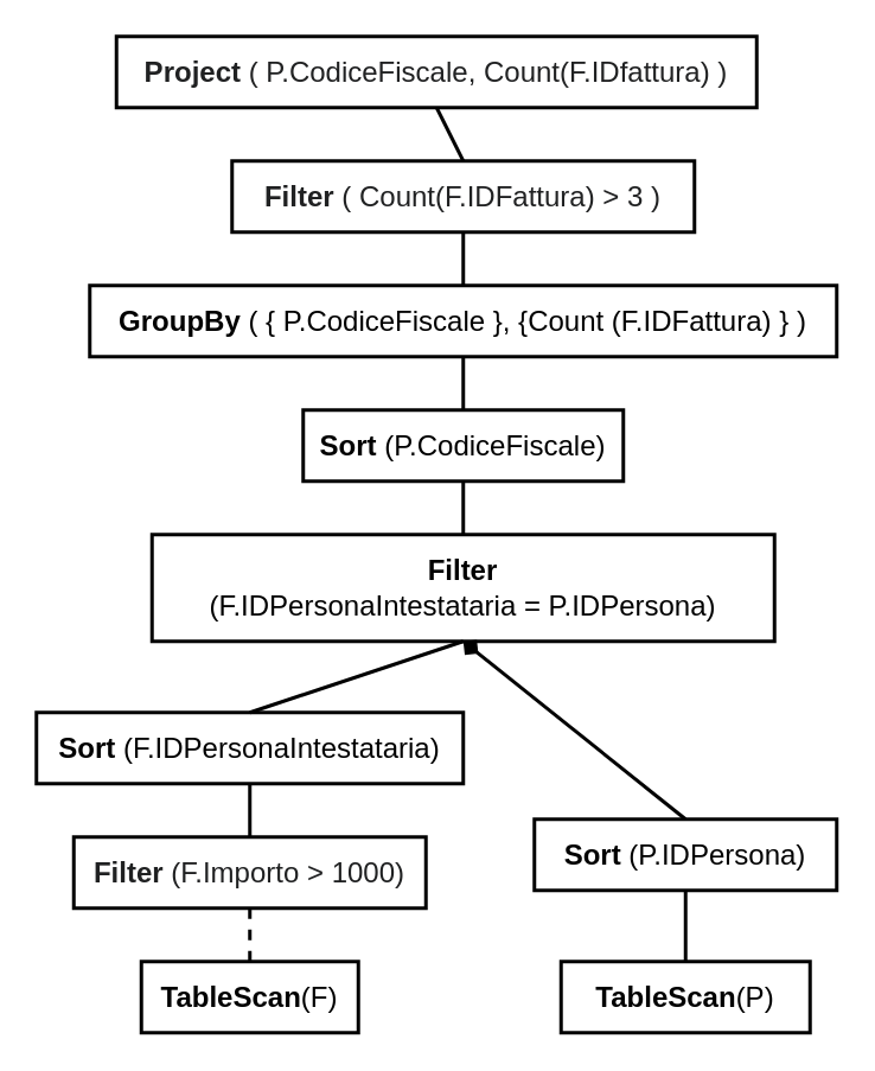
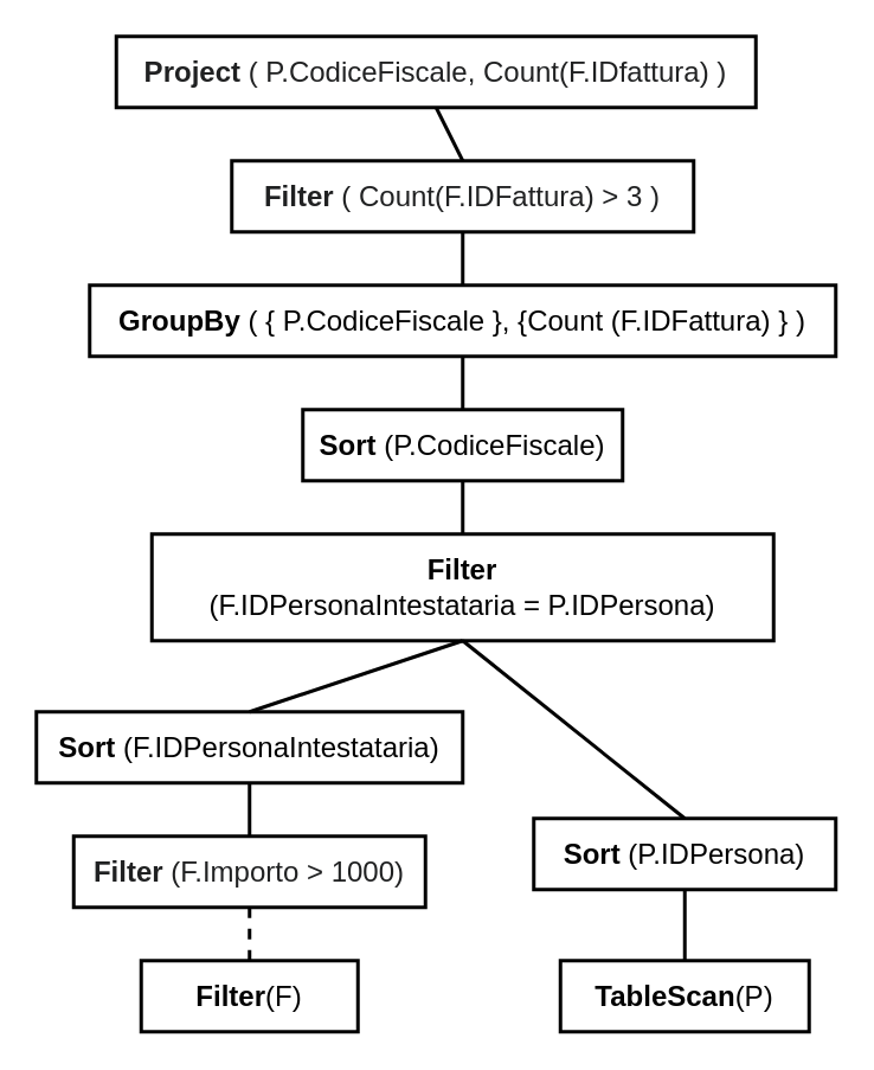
  <mxCell id="0" />
  <mxCell id="1" parent="0" />
  <mxCell id="2" value="&lt;span style=&quot;font-size: 16px&quot;&gt;&lt;b&gt;TableScan&lt;/b&gt;(P)&lt;/span&gt;" style="text;html=1;fillColor=none;align=center;verticalAlign=middle;whiteSpace=wrap;rounded=0;strokeColor=#000000;strokeWidth=2;fontStyle=0;fontSize=16;" parent="1" vertex="1"><mxGeometry x="315" y="540" width="140" height="40" as="geometry" /></mxCell>
- <mxCell id="3" value="&lt;span style=&quot;font-size: 16px&quot;&gt;&lt;b&gt;TableScan&lt;/b&gt;(F)&lt;/span&gt;" style="text;html=1;fillColor=none;align=center;verticalAlign=middle;whiteSpace=wrap;rounded=0;strokeColor=#000000;strokeWidth=2;fontStyle=0;fontSize=16;" parent="1" vertex="1"><mxGeometry x="79" y="540" width="122" height="40" as="geometry" /></mxCell>
+ <mxCell id="3" value="&lt;span style=&quot;font-size: 16px&quot;&gt;&lt;b&gt;Filter&lt;/b&gt;(F)&lt;/span&gt;" style="text;html=1;fillColor=none;align=center;verticalAlign=middle;whiteSpace=wrap;rounded=0;strokeColor=#000000;strokeWidth=2;fontStyle=0;fontSize=16;" parent="1" vertex="1"><mxGeometry x="79" y="540" width="122" height="40" as="geometry" /></mxCell>
  <mxCell id="4" value="&lt;div style=&quot;text-align: left ; font-size: 16px&quot;&gt;&lt;font color=&quot;#202122&quot; face=&quot;sans-serif&quot; style=&quot;font-size: 16px&quot;&gt;&lt;span style=&quot;font-size: 16px ; background-color: rgb(255 , 255 , 255)&quot;&gt;&lt;span style=&quot;font-size: 16px&quot;&gt;&lt;b&gt;Filter&lt;/b&gt; (F.Importo &amp;gt; 1000)&lt;/span&gt;&lt;/span&gt;&lt;/font&gt;&lt;/div&gt;" style="text;html=1;fillColor=none;align=center;verticalAlign=middle;whiteSpace=wrap;rounded=0;strokeColor=#000000;strokeWidth=2;fontStyle=0;fontSize=16;" parent="1" vertex="1"><mxGeometry x="41" y="470" width="198" height="40" as="geometry" /></mxCell>
  <mxCell id="5" value="" style="endArrow=none;html=1;entryX=0.5;entryY=0;entryDx=0;entryDy=0;exitX=0.5;exitY=1;exitDx=0;exitDy=0;fontStyle=0;fontSize=16;strokeWidth=2;dashed=1;" parent="1" source="4" target="3" edge="1"><mxGeometry width="50" height="50" relative="1" as="geometry"><mxPoint x="70" y="710" as="sourcePoint" /><mxPoint x="120" y="660" as="targetPoint" /></mxGeometry></mxCell>
  <mxCell id="6" value="&lt;span style=&quot;text-align: left&quot;&gt;&lt;b&gt;Filter&lt;/b&gt;&lt;br&gt;(F.IDPersonaIntestataria = P.IDPersona)&lt;br style=&quot;font-size: 16px&quot;&gt;&lt;/span&gt;" style="text;html=1;fillColor=none;align=center;verticalAlign=middle;whiteSpace=wrap;rounded=0;strokeColor=#000000;strokeWidth=2;fontStyle=0;fontSize=16;" parent="1" vertex="1"><mxGeometry x="85" y="300" width="350" height="60" as="geometry" /></mxCell>
  <mxCell id="7" value="&lt;font style=&quot;font-size: 16px&quot;&gt;&lt;b&gt;GroupBy&lt;/b&gt; ( { P.CodiceFiscale }, {Count (F.IDFattura) } )&lt;br style=&quot;font-size: 16px&quot;&gt;&lt;/font&gt;" style="text;html=1;fillColor=none;align=center;verticalAlign=middle;whiteSpace=wrap;rounded=0;strokeColor=#000000;strokeWidth=2;fontStyle=0;fontSize=16;" parent="1" vertex="1"><mxGeometry x="50" y="160" width="420" height="40" as="geometry" /></mxCell>
  <mxCell id="8" value="&lt;font color=&quot;#202122&quot; face=&quot;sans-serif&quot; style=&quot;font-size: 16px&quot;&gt;&lt;span style=&quot;font-size: 16px ; background-color: rgb(255 , 255 , 255)&quot;&gt;&lt;b&gt;Project&lt;/b&gt; ( P.CodiceFiscale, Count(F.IDfattura) )&lt;/span&gt;&lt;/font&gt;" style="text;html=1;fillColor=none;align=center;verticalAlign=middle;whiteSpace=wrap;rounded=0;strokeColor=#000000;strokeWidth=2;fontStyle=0;fontSize=16;" parent="1" vertex="1"><mxGeometry x="65" y="20" width="360" height="40" as="geometry" /></mxCell>
- <mxCell id="9" value="" style="endArrow=diamond;html=1;entryX=0.5;entryY=1;entryDx=0;entryDy=0;exitX=0.5;exitY=0;exitDx=0;exitDy=0;fontStyle=0;fontSize=16;strokeWidth=2;" parent="1" source="14" target="6" edge="1"><mxGeometry width="50" height="50" relative="1" as="geometry"><mxPoint x="270" y="500" as="sourcePoint" /><mxPoint x="320" y="450" as="targetPoint" /></mxGeometry></mxCell>
+ <mxCell id="9" value="" style="endArrow=none;html=1;entryX=0.5;entryY=1;entryDx=0;entryDy=0;exitX=0.5;exitY=0;exitDx=0;exitDy=0;fontStyle=0;fontSize=16;strokeWidth=2;" parent="1" source="14" target="6" edge="1"><mxGeometry width="50" height="50" relative="1" as="geometry"><mxPoint x="270" y="500" as="sourcePoint" /><mxPoint x="320" y="450" as="targetPoint" /></mxGeometry></mxCell>
  <mxCell id="10" value="" style="endArrow=none;html=1;entryX=0.5;entryY=1;entryDx=0;entryDy=0;exitX=0.5;exitY=0;exitDx=0;exitDy=0;fontStyle=0;fontSize=16;strokeWidth=2;" parent="1" source="15" target="6" edge="1"><mxGeometry width="50" height="50" relative="1" as="geometry"><mxPoint x="270" y="500" as="sourcePoint" /><mxPoint x="320" y="450" as="targetPoint" /></mxGeometry></mxCell>
  <mxCell id="11" value="&lt;div style=&quot;text-align: left ; font-size: 16px&quot;&gt;&lt;font color=&quot;#202122&quot; face=&quot;sans-serif&quot; style=&quot;font-size: 16px&quot;&gt;&lt;span style=&quot;font-size: 16px ; background-color: rgb(255 , 255 , 255)&quot;&gt;&lt;b&gt;Filter&lt;/b&gt; ( Count(F.IDFattura) &amp;gt; 3 )&lt;/span&gt;&lt;/font&gt;&lt;/div&gt;" style="text;html=1;fillColor=none;align=center;verticalAlign=middle;whiteSpace=wrap;rounded=0;strokeColor=#000000;strokeWidth=2;fontStyle=0;fontSize=16;" parent="1" vertex="1"><mxGeometry x="130" y="90" width="260" height="40" as="geometry" /></mxCell>
  <mxCell id="12" value="" style="endArrow=none;html=1;exitX=0.5;exitY=1;exitDx=0;exitDy=0;entryX=0.5;entryY=0;entryDx=0;entryDy=0;fontStyle=0;fontSize=16;strokeWidth=2;" parent="1" source="11" target="7" edge="1"><mxGeometry width="50" height="50" relative="1" as="geometry"><mxPoint x="265" y="140" as="sourcePoint" /><mxPoint x="258.625" y="219.82" as="targetPoint" /></mxGeometry></mxCell>
  <mxCell id="13" value="" style="endArrow=none;html=1;entryX=0.5;entryY=0;entryDx=0;entryDy=0;exitX=0.5;exitY=1;exitDx=0;exitDy=0;fontStyle=0;fontSize=16;strokeWidth=2;" parent="1" source="8" target="11" edge="1"><mxGeometry width="50" height="50" relative="1" as="geometry"><mxPoint x="280" y="340" as="sourcePoint" /><mxPoint x="330" y="290" as="targetPoint" /></mxGeometry></mxCell>
  <mxCell id="14" value="&lt;font style=&quot;font-size: 16px&quot;&gt;&lt;span style=&quot;font-size: 16px&quot;&gt;&lt;b&gt;Sort&lt;/b&gt; (P.IDPersona)&lt;/span&gt;&lt;/font&gt;" style="text;html=1;fillColor=none;align=center;verticalAlign=middle;whiteSpace=wrap;rounded=0;strokeColor=#000000;strokeWidth=2;fontStyle=0;fontSize=16;" parent="1" vertex="1"><mxGeometry x="300" y="460" width="170" height="40" as="geometry" /></mxCell>
  <mxCell id="15" value="&lt;span style=&quot;font-size: 16px&quot;&gt;&lt;b&gt;Sort&lt;/b&gt; (F.IDPersonaIntestataria)&lt;/span&gt;" style="text;html=1;fillColor=none;align=center;verticalAlign=middle;whiteSpace=wrap;rounded=0;strokeColor=#000000;strokeWidth=2;fontStyle=0;fontSize=16;" parent="1" vertex="1"><mxGeometry x="20" y="400" width="240" height="40" as="geometry" /></mxCell>
  <mxCell id="16" value="" style="endArrow=none;html=1;entryX=0.5;entryY=1;entryDx=0;entryDy=0;exitX=0.5;exitY=0;exitDx=0;exitDy=0;fontStyle=0;fontSize=16;strokeWidth=2;" parent="1" source="2" target="14" edge="1"><mxGeometry width="50" height="50" relative="1" as="geometry"><mxPoint x="195" y="570" as="sourcePoint" /><mxPoint x="245" y="520" as="targetPoint" /></mxGeometry></mxCell>
  <mxCell id="17" value="" style="endArrow=none;html=1;entryX=0.5;entryY=1;entryDx=0;entryDy=0;exitX=0.5;exitY=0;exitDx=0;exitDy=0;fontStyle=0;fontSize=16;strokeWidth=2;" parent="1" source="4" target="15" edge="1"><mxGeometry width="50" height="50" relative="1" as="geometry"><mxPoint x="-70" y="570" as="sourcePoint" /><mxPoint x="-20" y="520" as="targetPoint" /></mxGeometry></mxCell>
  <mxCell id="18" value="" style="endArrow=none;html=1;entryX=0.5;entryY=1;entryDx=0;entryDy=0;exitX=0.5;exitY=0;exitDx=0;exitDy=0;fontStyle=0;fontSize=16;strokeWidth=2;" parent="1" source="6" target="19" edge="1"><mxGeometry width="50" height="50" relative="1" as="geometry"><mxPoint x="160" y="280" as="sourcePoint" /><mxPoint x="210" y="230" as="targetPoint" /></mxGeometry></mxCell>
  <mxCell id="19" value="&lt;font style=&quot;font-size: 16px&quot;&gt;&lt;span style=&quot;font-size: 16px&quot;&gt;&lt;b&gt;Sort&lt;/b&gt; (P.CodiceFiscale)&lt;/span&gt;&lt;/font&gt;" style="text;html=1;fillColor=none;align=center;verticalAlign=middle;whiteSpace=wrap;rounded=0;strokeColor=#000000;strokeWidth=2;fontStyle=0;fontSize=16;" parent="1" vertex="1"><mxGeometry x="170" y="230" width="180" height="40" as="geometry" /></mxCell>
  <mxCell id="20" value="" style="endArrow=none;html=1;entryX=0.5;entryY=0;entryDx=0;entryDy=0;fontStyle=0;fontSize=16;exitX=0.5;exitY=1;exitDx=0;exitDy=0;strokeWidth=2;" parent="1" source="7" target="19" edge="1"><mxGeometry width="50" height="50" relative="1" as="geometry"><mxPoint x="250" y="250" as="sourcePoint" /><mxPoint x="210" y="310" as="targetPoint" /></mxGeometry></mxCell>
